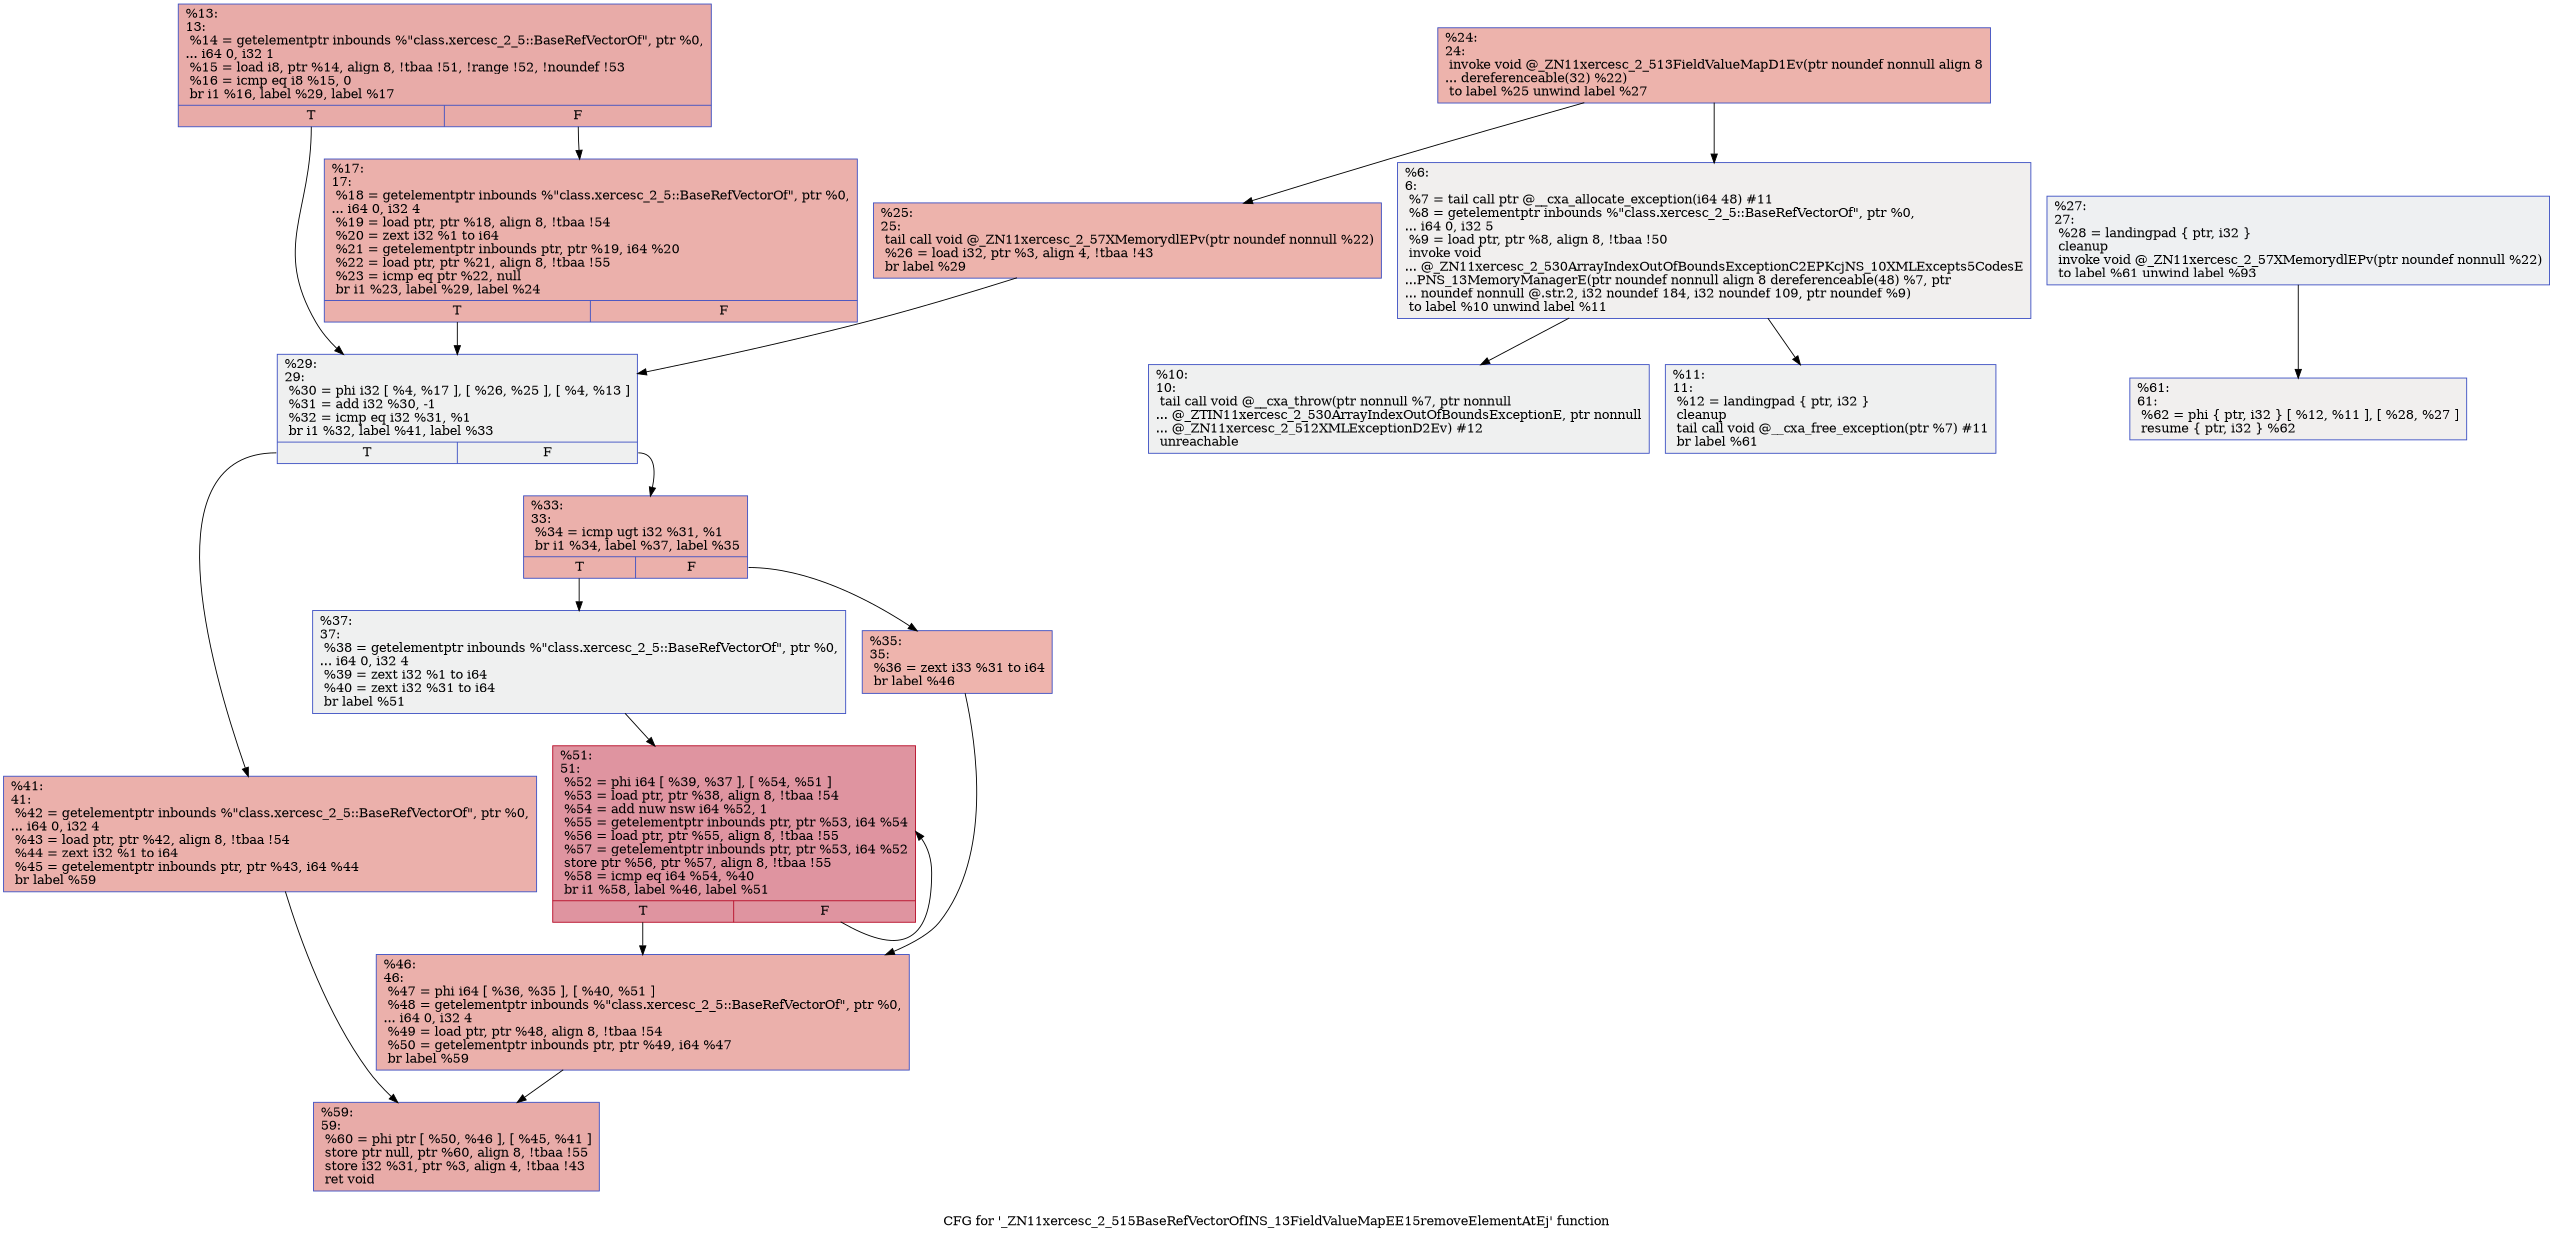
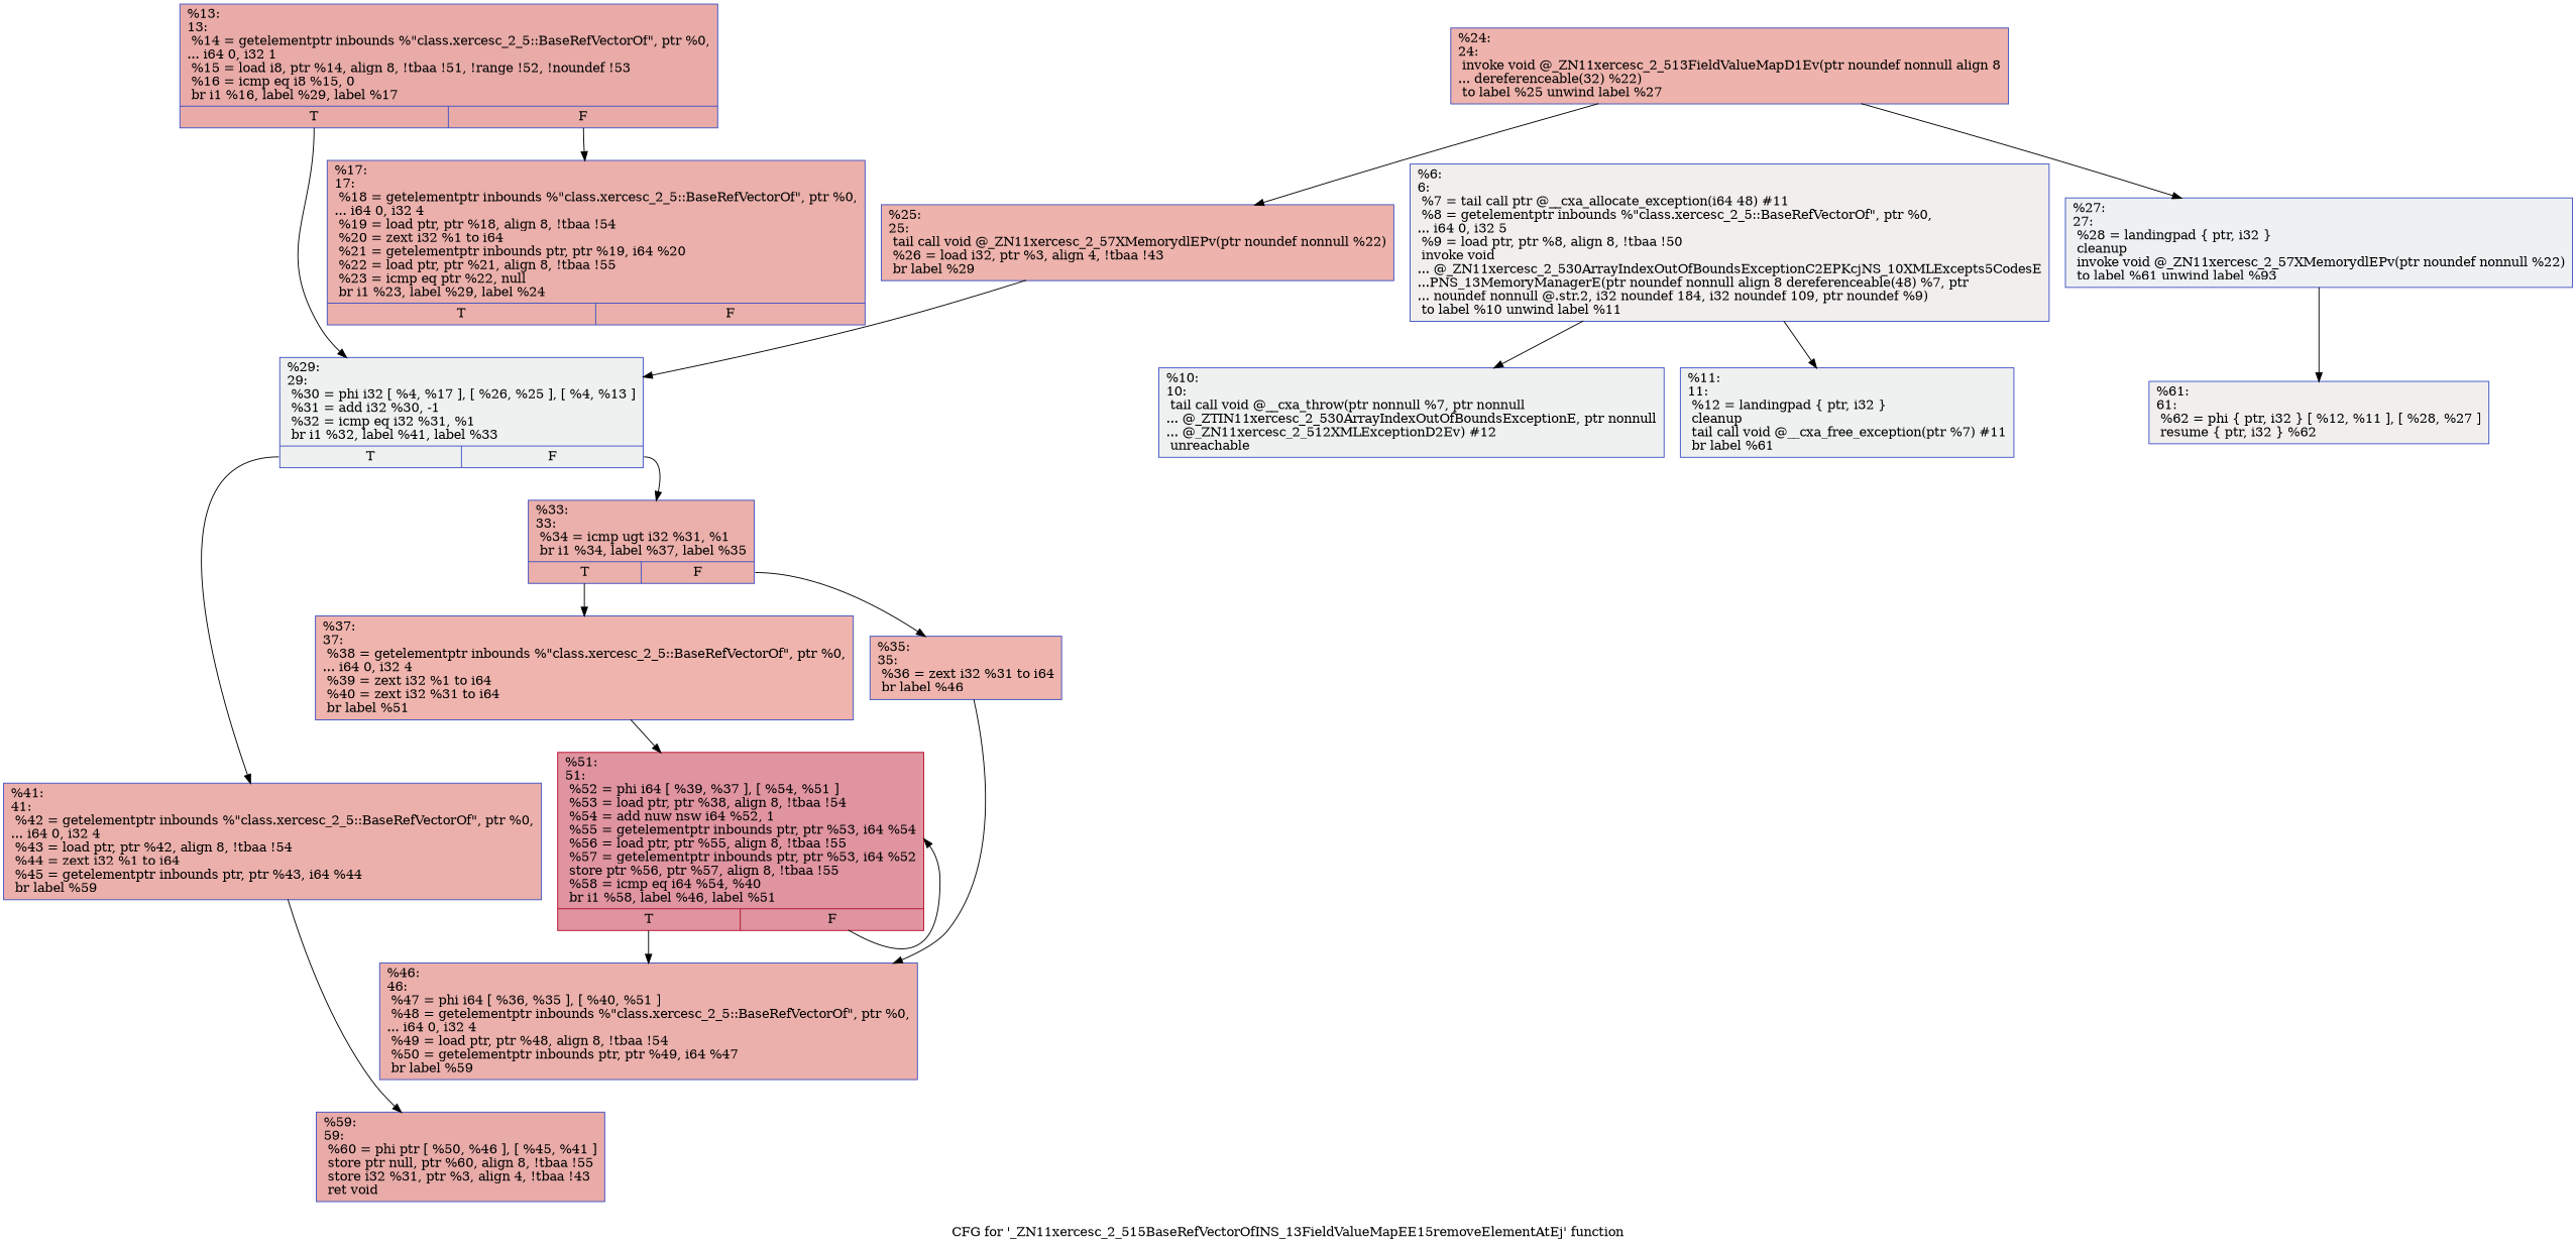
  digraph {
    label="CFG for '_ZN11xercesc_2_515BaseRefVectorOfINS_13FieldValueMapEE15removeElementAtEj' function"
    node [color="#3d50c3ff" fillcolor="#d24b4070" shape=record style=filled]
    n1 [fillcolor="#cc403a70" label="{%13:\l13:                                               \l  %14 = getelementptr inbounds %\"class.xercesc_2_5::BaseRefVectorOf\", ptr %0,\l... i64 0, i32 1\l  %15 = load i8, ptr %14, align 8, !tbaa !51, !range !52, !noundef !53\l  %16 = icmp eq i8 %15, 0\l  br i1 %16, label %29, label %17\l|{<s0>T|<s1>F}}"]
    n2 [fillcolor="#dbdcde70" label="{%29:\l29:                                               \l  %30 = phi i32 [ %4, %17 ], [ %26, %25 ], [ %4, %13 ]\l  %31 = add i32 %30, -1\l  %32 = icmp eq i32 %31, %1\l  br i1 %32, label %41, label %33\l|{<s0>T|<s1>F}}"]
    n3 [label="{%17:\l17:                                               \l  %18 = getelementptr inbounds %\"class.xercesc_2_5::BaseRefVectorOf\", ptr %0,\l... i64 0, i32 4\l  %19 = load ptr, ptr %18, align 8, !tbaa !54\l  %20 = zext i32 %1 to i64\l  %21 = getelementptr inbounds ptr, ptr %19, i64 %20\l  %22 = load ptr, ptr %21, align 8, !tbaa !55\l  %23 = icmp eq ptr %22, null\l  br i1 %23, label %29, label %24\l|{<s0>T|<s1>F}}"]
    n4 [fillcolor="#e0dbd870" label="{%6:\l6:                                                \l  %7 = tail call ptr @__cxa_allocate_exception(i64 48) #11\l  %8 = getelementptr inbounds %\"class.xercesc_2_5::BaseRefVectorOf\", ptr %0,\l... i64 0, i32 5\l  %9 = load ptr, ptr %8, align 8, !tbaa !50\l  invoke void\l... @_ZN11xercesc_2_530ArrayIndexOutOfBoundsExceptionC2EPKcjNS_10XMLExcepts5CodesE\l...PNS_13MemoryManagerE(ptr noundef nonnull align 8 dereferenceable(48) %7, ptr\l... noundef nonnull @.str.2, i32 noundef 184, i32 noundef 109, ptr noundef %9)\l          to label %10 unwind label %11\l}"]
    n5 [fillcolor="#dbdcde70" label="{%10:\l10:                                               \l  tail call void @__cxa_throw(ptr nonnull %7, ptr nonnull\l... @_ZTIN11xercesc_2_530ArrayIndexOutOfBoundsExceptionE, ptr nonnull\l... @_ZN11xercesc_2_512XMLExceptionD2Ev) #12\l  unreachable\l}"]
    n6 [fillcolor="#dbdcde70" label="{%11:\l11:                                               \l  %12 = landingpad \{ ptr, i32 \}\l          cleanup\l  tail call void @__cxa_free_exception(ptr %7) #11\l  br label %61\l}"]
    n7 [label="{%41:\l41:                                               \l  %42 = getelementptr inbounds %\"class.xercesc_2_5::BaseRefVectorOf\", ptr %0,\l... i64 0, i32 4\l  %43 = load ptr, ptr %42, align 8, !tbaa !54\l  %44 = zext i32 %1 to i64\l  %45 = getelementptr inbounds ptr, ptr %43, i64 %44\l  br label %59\l}"]
    n8 [label="{%33:\l33:                                               \l  %34 = icmp ugt i32 %31, %1\l  br i1 %34, label %37, label %35\l|{<s0>T|<s1>F}}"]
    n9 [fillcolor="#e0dbd870" label="{%61:\l61:                                               \l  %62 = phi \{ ptr, i32 \} [ %12, %11 ], [ %28, %27 ]\l  resume \{ ptr, i32 \} %62\l}"]
    n10 [fillcolor="#cc403a70" label="{%59:\l59:                                               \l  %60 = phi ptr [ %50, %46 ], [ %45, %41 ]\l  store ptr null, ptr %60, align 8, !tbaa !55\l  store i32 %31, ptr %3, align 4, !tbaa !43\l  ret void\l}"]
-   n11 [fillcolor="#dbdcde70" label="{%37:\l37:                                               \l  %38 = getelementptr inbounds %\"class.xercesc_2_5::BaseRefVectorOf\", ptr %0,\l... i64 0, i32 4\l  %39 = zext i32 %1 to i64\l  %40 = zext i32 %31 to i64\l  br label %51\l}"]
-   n12 [fillcolor="#d8564670" label="{%35:\l35:                                               \l  %36 = zext i33 %31 to i64\l  br label %46\l}"]
+   n11 [fillcolor="#d8564670" label="{%37:\l37:                                               \l  %38 = getelementptr inbounds %\"class.xercesc_2_5::BaseRefVectorOf\", ptr %0,\l... i64 0, i32 4\l  %39 = zext i32 %1 to i64\l  %40 = zext i32 %31 to i64\l  br label %51\l}"]
+   n12 [fillcolor="#d8564670" label="{%35:\l35:                                               \l  %36 = zext i32 %31 to i64\l  br label %46\l}"]
    n13 [fillcolor="#d6524470" label="{%24:\l24:                                               \l  invoke void @_ZN11xercesc_2_513FieldValueMapD1Ev(ptr noundef nonnull align 8\l... dereferenceable(32) %22)\l          to label %25 unwind label %27\l}"]
    n14 [fillcolor="#d6524470" label="{%25:\l25:                                               \l  tail call void @_ZN11xercesc_2_57XMemorydlEPv(ptr noundef nonnull %22)\l  %26 = load i32, ptr %3, align 4, !tbaa !43\l  br label %29\l}"]
    n15 [fillcolor="#d9dce170" label="{%27:\l27:                                               \l  %28 = landingpad \{ ptr, i32 \}\l          cleanup\l  invoke void @_ZN11xercesc_2_57XMemorydlEPv(ptr noundef nonnull %22)\l          to label %61 unwind label %93\l}"]
    n16 [color="#b70d28ff" fillcolor="#b70d2870" label="{%51:\l51:                                               \l  %52 = phi i64 [ %39, %37 ], [ %54, %51 ]\l  %53 = load ptr, ptr %38, align 8, !tbaa !54\l  %54 = add nuw nsw i64 %52, 1\l  %55 = getelementptr inbounds ptr, ptr %53, i64 %54\l  %56 = load ptr, ptr %55, align 8, !tbaa !55\l  %57 = getelementptr inbounds ptr, ptr %53, i64 %52\l  store ptr %56, ptr %57, align 8, !tbaa !55\l  %58 = icmp eq i64 %54, %40\l  br i1 %58, label %46, label %51\l|{<s0>T|<s1>F}}"]
    n17 [label="{%46:\l46:                                               \l  %47 = phi i64 [ %36, %35 ], [ %40, %51 ]\l  %48 = getelementptr inbounds %\"class.xercesc_2_5::BaseRefVectorOf\", ptr %0,\l... i64 0, i32 4\l  %49 = load ptr, ptr %48, align 8, !tbaa !54\l  %50 = getelementptr inbounds ptr, ptr %49, i64 %47\l  br label %59\l}"]
    n1 -> n2 [tailport=s0]
    n1 -> n3 [tailport=s1]
    n2 -> n7 [tailport=s0]
    n2 -> n8 [tailport=s1]
-   n3 -> n2 [tailport=s0]
    n4 -> n5
    n4 -> n6
    n7 -> n10
    n8 -> n11 [tailport=s0]
    n8 -> n12 [tailport=s1]
    n11 -> n16
    n12 -> n17
    n13 -> n14
-   n13 -> n4
+   n13 -> n15
    n14 -> n2
    n15 -> n9
    n16 -> n16 [tailport=s1]
    n16 -> n17 [tailport=s0]
-   n17 -> n10
  }
